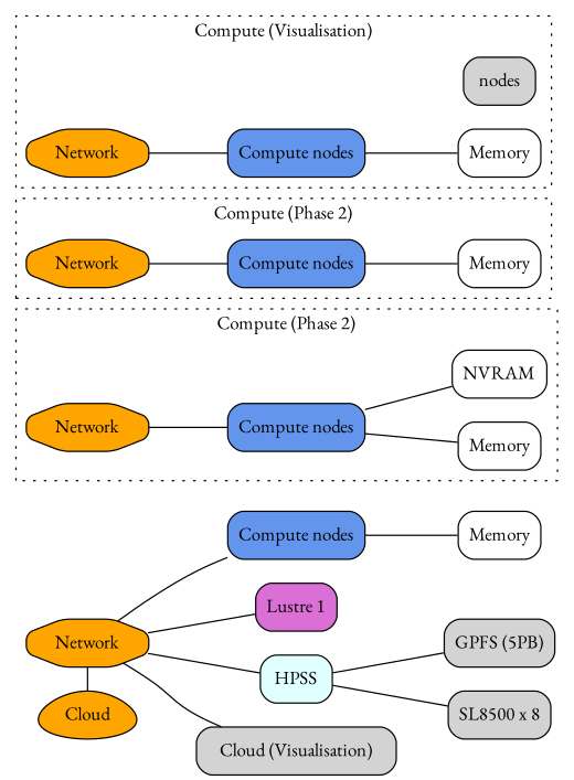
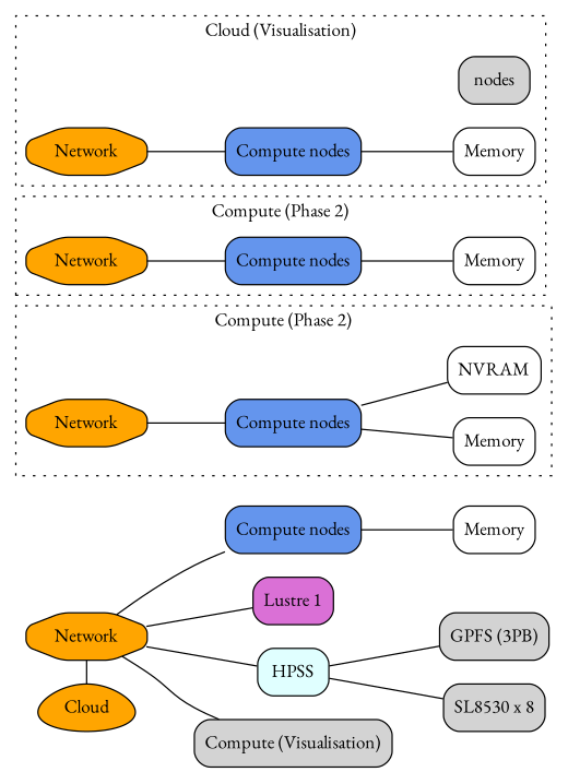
  graph {
    fontname="EB Garamond"
    rankdir=LR
    node [fillcolor=white fontname="EB Garamond" shape=box style="filled, rounded"]
    edge [fontname="EB Garamond"]
    "Compute nodes" [fillcolor=cornflowerblue]
    Memory
    "Lustre 1" [fillcolor=orchid]
    HPSS [fillcolor=lightcyan]
    Network [fillcolor=orange shape=octagon]
    Cloud [fillcolor=orange shape=egg]
    n7 [fillcolor=cornflowerblue label="Compute nodes"]
    n8 [label=Memory]
    n9 [label=NVRAM]
    n10 [fillcolor=orange label=Network shape=octagon]
    n11 [fillcolor=cornflowerblue label="Compute nodes"]
    n12 [label=Memory]
    n13 [fillcolor=orange label=Network shape=octagon]
    n14 [fillcolor=cornflowerblue label="Compute nodes"]
    n15 [label=nodes fillcolor=""]
    n16 [label=Memory]
    n17 [fillcolor=orange label=Network shape=octagon]
-   "GPFS (5PB)" [fillcolor=""]
-   "SL8500 x 8" [fillcolor=""]
-   "Compute (Visualisation)" [label="Cloud (Visualisation)" fillcolor=""]
+   "GPFS (5PB)" [label="GPFS (3PB)" fillcolor=""]
+   "SL8500 x 8" [label="SL8530 x 8" fillcolor=""]
+   "Compute (Visualisation)" [fillcolor=""]
    subgraph sub_1 {
      rank=same
      "Compute nodes"
    }
    subgraph sub_2 {
      rank=same
      Memory
    }
    subgraph sub_3 {
      rank=same
      "Lustre 1"
      HPSS
    }
    subgraph sub_4 {
      rank=same
      Network
      Cloud
    }
    subgraph cluster_5 {
      label="Compute (Phase 2)"
      style=dotted
      n10
      subgraph sub_6 {
        label="Compute (Phase 2)"
        rank=same
        style=dotted
        n7
      }
      subgraph sub_7 {
        label="Compute (Phase 2)"
        rank=same
        style=dotted
        n8
        n9
      }
    }
    subgraph cluster_8 {
      label="Compute (Phase 2)"
      style=dotted
      n13
      subgraph sub_9 {
        label="Compute (Phase 2)"
        rank=same
        style=dotted
        n11
      }
      subgraph sub_10 {
        label="Compute (Phase 2)"
        rank=same
        style=dotted
        n12
      }
    }
    subgraph cluster_11 {
-     label="Compute (Visualisation)"
+     label="Cloud (Visualisation)"
      style=dotted
      n17
      subgraph sub_12 {
        label="Compute (Visualisation)"
        rank=same
        style=dotted
        n14
      }
      subgraph sub_13 {
        label="Compute (Visualisation)"
        rank=same
        style=dotted
        n15
        n16
      }
    }
    "Compute nodes" -- Memory
    HPSS -- "GPFS (5PB)"
    HPSS -- "SL8500 x 8"
    Network -- "Compute nodes"
    Network -- "Lustre 1"
    Network -- HPSS
    Network -- Cloud
    Network -- "Compute (Visualisation)"
    n7 -- n8
    n7 -- n9
    n10 -- n7
    n11 -- n12
    n13 -- n11
    n14 -- n16
    n17 -- n14
  }
